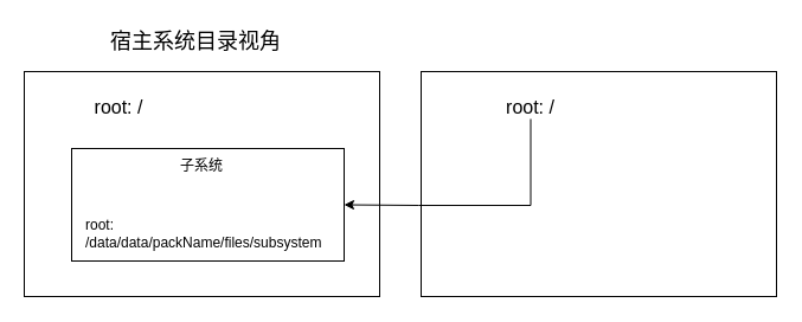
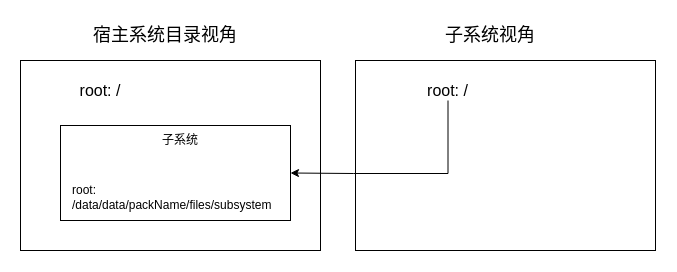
  <mxCell id="0" />
  <mxCell id="1" parent="0" />
  <mxCell id="2" value="" style="rounded=0;whiteSpace=wrap;html=1;" vertex="1" parent="1"><mxGeometry x="20" y="60" width="300" height="190" as="geometry" /></mxCell>
  <mxCell id="3" value="&lt;font style=&quot;font-size: 18px&quot;&gt;宿主系统目录视角&lt;/font&gt;" style="text;html=1;strokeColor=none;fillColor=none;align=center;verticalAlign=middle;whiteSpace=wrap;rounded=0;" vertex="1" parent="1"><mxGeometry x="90" y="20" width="150" height="30" as="geometry" /></mxCell>
  <mxCell id="4" value="&lt;font style=&quot;font-size: 16px&quot;&gt;root: /&lt;/font&gt;" style="text;html=1;strokeColor=none;fillColor=none;align=center;verticalAlign=middle;whiteSpace=wrap;rounded=0;" vertex="1" parent="1"><mxGeometry x="60" y="80" width="80" height="20" as="geometry" /></mxCell>
  <mxCell id="5" value="" style="rounded=0;whiteSpace=wrap;html=1;" vertex="1" parent="1"><mxGeometry x="60" y="125" width="230" height="95" as="geometry" /></mxCell>
- <mxCell id="6" value="子系统" style="text;html=1;strokeColor=none;fillColor=none;align=center;verticalAlign=middle;whiteSpace=wrap;rounded=0;" vertex="1" parent="1"><mxGeometry x="150" y="130" width="40" height="20" as="geometry" /></mxCell>
+ <mxCell id="6" value="子系统" style="text;html=1;strokeColor=none;fillColor=none;align=center;verticalAlign=middle;whiteSpace=wrap;rounded=0;" vertex="1" parent="1"><mxGeometry x="160" y="130" width="40" height="20" as="geometry" /></mxCell>
  <mxCell id="7" value="root: /data/data/packName/files/subsystem" style="text;html=1;strokeColor=none;fillColor=none;align=left;verticalAlign=middle;whiteSpace=wrap;rounded=0;" vertex="1" parent="1"><mxGeometry x="70" y="188" width="200" height="17" as="geometry" /></mxCell>
  <mxCell id="8" value="" style="rounded=0;whiteSpace=wrap;html=1;" vertex="1" parent="1"><mxGeometry x="355" y="60" width="300" height="190" as="geometry" /></mxCell>
+ <mxCell id="9" value="&lt;span style=&quot;font-size: 18px&quot;&gt;子系统视角&lt;/span&gt;" style="text;html=1;strokeColor=none;fillColor=none;align=center;verticalAlign=middle;whiteSpace=wrap;rounded=0;" vertex="1" parent="1"><mxGeometry x="415" y="20" width="150" height="30" as="geometry" /></mxCell>
  <mxCell id="10" style="edgeStyle=orthogonalEdgeStyle;rounded=0;orthogonalLoop=1;jettySize=auto;html=1;entryX=1;entryY=0.5;entryDx=0;entryDy=0;" edge="1" parent="1" source="11" target="5"><mxGeometry relative="1" as="geometry"><Array as="points"><mxPoint x="448" y="173" /><mxPoint x="353" y="173" /></Array></mxGeometry></mxCell>
  <mxCell id="11" value="&lt;font style=&quot;font-size: 16px&quot;&gt;root: /&lt;/font&gt;" style="text;html=1;strokeColor=none;fillColor=none;align=center;verticalAlign=middle;whiteSpace=wrap;rounded=0;" vertex="1" parent="1"><mxGeometry x="415" y="80" width="65" height="20" as="geometry" /></mxCell>
